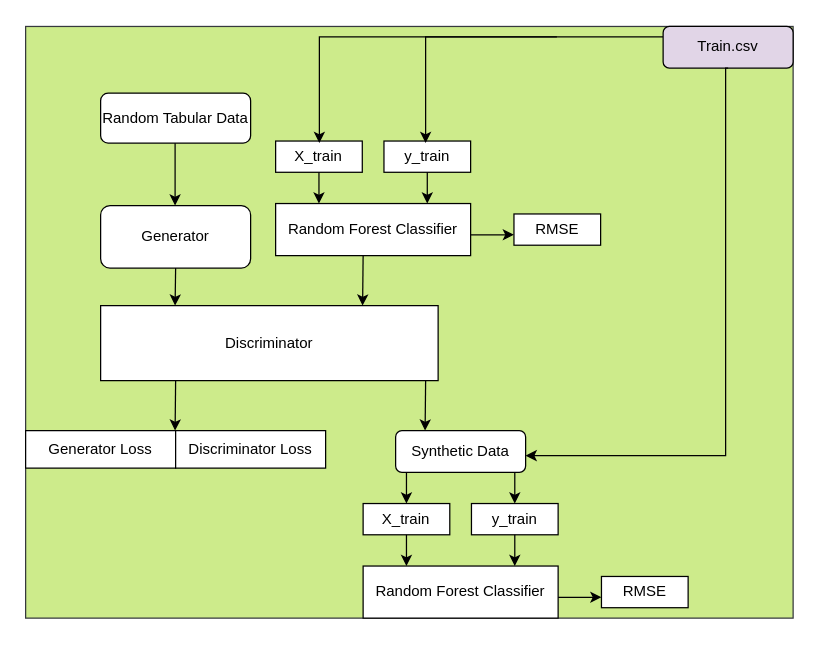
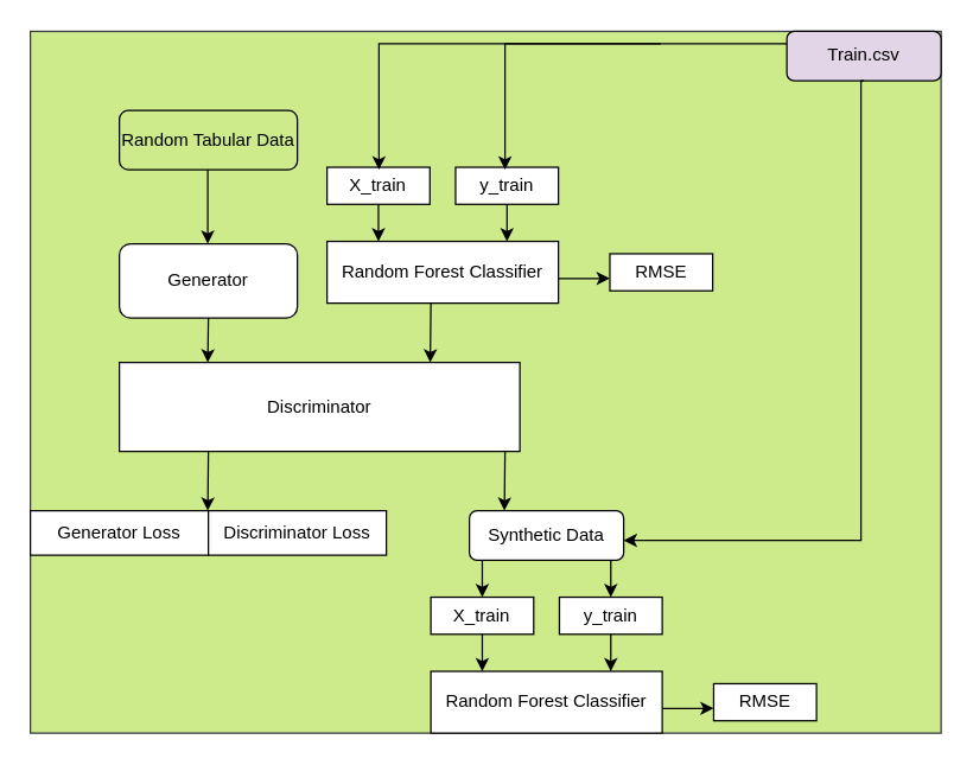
  <mxCell id="0" />
  <mxCell id="1" parent="0" />
  <mxCell id="2" value="" style="group;fillColor=#cdeb8b;strokeColor=#36393d;" vertex="1" connectable="0" parent="1"><mxGeometry x="20" y="20.67" width="614" height="473.33" as="geometry" /></mxCell>
- <mxCell id="3" value="Random Tabular Data" style="rounded=1;whiteSpace=wrap;html=1;fontSize=12;glass=0;strokeWidth=1;shadow=0;" parent="2" vertex="1"><mxGeometry x="60" y="53.33" width="120" height="40" as="geometry" /></mxCell>
+ <mxCell id="3" value="Random Tabular Data" style="rounded=1;whiteSpace=wrap;html=1;fontSize=12;glass=0;strokeWidth=1;shadow=0;fillColor=#cdeb8b;" parent="2" vertex="1"><mxGeometry x="60" y="53.33" width="120" height="40" as="geometry" /></mxCell>
  <mxCell id="4" value="Discriminator" style="rounded=0;whiteSpace=wrap;html=1;" vertex="1" parent="2"><mxGeometry x="60" y="223.33" width="270" height="60" as="geometry" /></mxCell>
  <mxCell id="5" value="Generator" style="rounded=1;whiteSpace=wrap;html=1;" vertex="1" parent="2"><mxGeometry x="60" y="143.33" width="120" height="50" as="geometry" /></mxCell>
  <mxCell id="6" value="Generator&amp;nbsp;Loss" style="rounded=0;whiteSpace=wrap;html=1;" vertex="1" parent="2"><mxGeometry y="323.33" width="120" height="30" as="geometry" /></mxCell>
  <mxCell id="7" value="Discriminator Loss" style="rounded=0;whiteSpace=wrap;html=1;" vertex="1" parent="2"><mxGeometry x="120" y="323.33" width="120" height="30" as="geometry" /></mxCell>
  <mxCell id="8" value="" style="endArrow=classic;html=1;rounded=0;" edge="1" parent="2"><mxGeometry width="50" height="50" relative="1" as="geometry"><mxPoint x="119.58" y="93.33" as="sourcePoint" /><mxPoint x="119.58" y="143.33" as="targetPoint" /></mxGeometry></mxCell>
  <mxCell id="9" value="" style="endArrow=classic;html=1;rounded=0;exitX=0.5;exitY=1;exitDx=0;exitDy=0;" edge="1" parent="2" source="5"><mxGeometry width="50" height="50" relative="1" as="geometry"><mxPoint x="120" y="193.33" as="sourcePoint" /><mxPoint x="119.58" y="223.33" as="targetPoint" /></mxGeometry></mxCell>
  <mxCell id="10" value="" style="endArrow=classic;html=1;rounded=0;exitX=0.5;exitY=1;exitDx=0;exitDy=0;" edge="1" parent="2"><mxGeometry width="50" height="50" relative="1" as="geometry"><mxPoint x="270" y="183.33" as="sourcePoint" /><mxPoint x="269.58" y="223.33" as="targetPoint" /></mxGeometry></mxCell>
  <mxCell id="11" value="" style="endArrow=classic;html=1;rounded=0;exitX=0.5;exitY=1;exitDx=0;exitDy=0;" edge="1" parent="2"><mxGeometry width="50" height="50" relative="1" as="geometry"><mxPoint x="320" y="283.33" as="sourcePoint" /><mxPoint x="319.58" y="323.33" as="targetPoint" /></mxGeometry></mxCell>
  <mxCell id="12" value="" style="endArrow=classic;html=1;rounded=0;exitX=0.5;exitY=1;exitDx=0;exitDy=0;" edge="1" parent="2"><mxGeometry width="50" height="50" relative="1" as="geometry"><mxPoint x="120" y="283.33" as="sourcePoint" /><mxPoint x="119.58" y="323.33" as="targetPoint" /></mxGeometry></mxCell>
  <mxCell id="13" value="" style="group" vertex="1" connectable="0" parent="2"><mxGeometry x="270" y="323.33" width="260" height="150" as="geometry" /></mxCell>
  <mxCell id="14" value="" style="group" vertex="1" connectable="0" parent="13"><mxGeometry width="156" height="150" as="geometry" /></mxCell>
  <mxCell id="15" value="Synthetic Data" style="rounded=1;whiteSpace=wrap;html=1;fontSize=12;glass=0;strokeWidth=1;shadow=0;" vertex="1" parent="14"><mxGeometry x="26" width="104" height="33.333" as="geometry" /></mxCell>
  <mxCell id="16" value="X_train" style="rounded=0;whiteSpace=wrap;html=1;" vertex="1" parent="14"><mxGeometry y="58.333" width="69.333" height="25" as="geometry" /></mxCell>
  <mxCell id="17" value="y_train" style="rounded=0;whiteSpace=wrap;html=1;" vertex="1" parent="14"><mxGeometry x="86.667" y="58.333" width="69.333" height="25" as="geometry" /></mxCell>
  <mxCell id="18" value="" style="endArrow=classic;html=1;rounded=0;" edge="1" parent="14"><mxGeometry width="50" height="50" relative="1" as="geometry"><mxPoint x="34.667" y="33.333" as="sourcePoint" /><mxPoint x="34.667" y="58.333" as="targetPoint" /></mxGeometry></mxCell>
  <mxCell id="19" value="" style="endArrow=classic;html=1;rounded=0;" edge="1" parent="14"><mxGeometry width="50" height="50" relative="1" as="geometry"><mxPoint x="121.333" y="33.333" as="sourcePoint" /><mxPoint x="121.333" y="58.333" as="targetPoint" /></mxGeometry></mxCell>
  <mxCell id="20" value="Random Forest Classifier" style="rounded=0;whiteSpace=wrap;html=1;" vertex="1" parent="14"><mxGeometry y="108.333" width="156" height="41.667" as="geometry" /></mxCell>
  <mxCell id="21" value="" style="endArrow=classic;html=1;rounded=0;" edge="1" parent="14"><mxGeometry width="50" height="50" relative="1" as="geometry"><mxPoint x="34.667" y="83.333" as="sourcePoint" /><mxPoint x="34.667" y="108.333" as="targetPoint" /></mxGeometry></mxCell>
  <mxCell id="22" value="" style="endArrow=classic;html=1;rounded=0;" edge="1" parent="14"><mxGeometry width="50" height="50" relative="1" as="geometry"><mxPoint x="121.333" y="83.333" as="sourcePoint" /><mxPoint x="121.333" y="108.333" as="targetPoint" /></mxGeometry></mxCell>
  <mxCell id="23" value="" style="endArrow=classic;html=1;rounded=0;" edge="1" parent="13"><mxGeometry width="50" height="50" relative="1" as="geometry"><mxPoint x="156" y="133.333" as="sourcePoint" /><mxPoint x="190.667" y="133.333" as="targetPoint" /></mxGeometry></mxCell>
  <mxCell id="24" value="RMSE" style="rounded=0;whiteSpace=wrap;html=1;" vertex="1" parent="13"><mxGeometry x="190.667" y="116.667" width="69.333" height="25" as="geometry" /></mxCell>
  <mxCell id="25" value="" style="group" vertex="1" connectable="0" parent="2"><mxGeometry x="200" y="33.33" width="260" height="150" as="geometry" /></mxCell>
  <mxCell id="26" value="" style="group" vertex="1" connectable="0" parent="25"><mxGeometry width="156" height="150" as="geometry" /></mxCell>
  <mxCell id="27" value="X_train" style="rounded=0;whiteSpace=wrap;html=1;" vertex="1" parent="26"><mxGeometry y="58.333" width="69.333" height="25" as="geometry" /></mxCell>
  <mxCell id="28" value="y_train" style="rounded=0;whiteSpace=wrap;html=1;" vertex="1" parent="26"><mxGeometry x="86.667" y="58.333" width="69.333" height="25" as="geometry" /></mxCell>
  <mxCell id="29" value="Random Forest Classifier" style="rounded=0;whiteSpace=wrap;html=1;" vertex="1" parent="26"><mxGeometry y="108.333" width="156" height="41.667" as="geometry" /></mxCell>
  <mxCell id="30" value="" style="endArrow=classic;html=1;rounded=0;" edge="1" parent="26"><mxGeometry width="50" height="50" relative="1" as="geometry"><mxPoint x="34.667" y="83.333" as="sourcePoint" /><mxPoint x="34.667" y="108.333" as="targetPoint" /></mxGeometry></mxCell>
  <mxCell id="31" value="" style="endArrow=classic;html=1;rounded=0;" edge="1" parent="26"><mxGeometry width="50" height="50" relative="1" as="geometry"><mxPoint x="121.333" y="83.333" as="sourcePoint" /><mxPoint x="121.333" y="108.333" as="targetPoint" /></mxGeometry></mxCell>
  <mxCell id="32" value="" style="edgeStyle=segmentEdgeStyle;endArrow=classic;html=1;rounded=0;exitX=0;exitY=0.25;exitDx=0;exitDy=0;" edge="1" parent="26" source="35"><mxGeometry width="50" height="50" relative="1" as="geometry"><mxPoint x="156" y="-19.17" as="sourcePoint" /><mxPoint x="120" y="60" as="targetPoint" /></mxGeometry></mxCell>
  <mxCell id="33" value="" style="endArrow=classic;html=1;rounded=0;" edge="1" parent="25"><mxGeometry width="50" height="50" relative="1" as="geometry"><mxPoint x="156" y="133.333" as="sourcePoint" /><mxPoint x="190.667" y="133.333" as="targetPoint" /></mxGeometry></mxCell>
  <mxCell id="34" value="RMSE" style="rounded=0;whiteSpace=wrap;html=1;" vertex="1" parent="25"><mxGeometry x="190.667" y="116.667" width="69.333" height="25" as="geometry" /></mxCell>
  <mxCell id="35" value="Train.csv" style="rounded=1;whiteSpace=wrap;html=1;fontSize=12;glass=0;strokeWidth=1;shadow=0;fillColor=#e1d5e7;" vertex="1" parent="2"><mxGeometry x="510" width="104" height="33.333" as="geometry" /></mxCell>
  <mxCell id="36" value="" style="edgeStyle=segmentEdgeStyle;endArrow=classic;html=1;rounded=0;exitX=0.5;exitY=1;exitDx=0;exitDy=0;" edge="1" parent="2" source="35"><mxGeometry width="50" height="50" relative="1" as="geometry"><mxPoint x="510" y="133.33" as="sourcePoint" /><mxPoint x="400" y="343.33" as="targetPoint" /><Array as="points"><mxPoint x="560" y="33.33" /></Array></mxGeometry></mxCell>
  <mxCell id="37" value="" style="edgeStyle=segmentEdgeStyle;endArrow=classic;html=1;rounded=0;exitX=0;exitY=0.25;exitDx=0;exitDy=0;" edge="1" parent="2"><mxGeometry width="50" height="50" relative="1" as="geometry"><mxPoint x="425" y="8.333" as="sourcePoint" /><mxPoint x="235" y="93.33" as="targetPoint" /></mxGeometry></mxCell>
